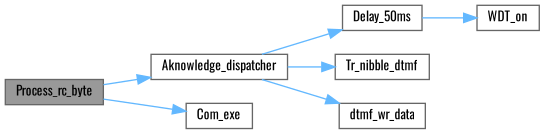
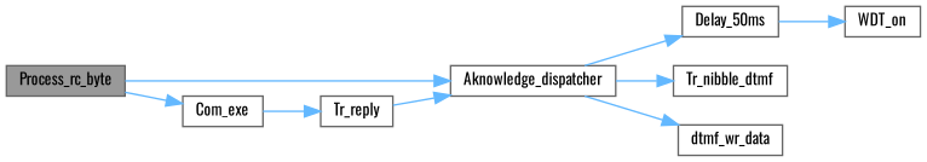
  digraph {
    fontname=Oswald
    rankdir=LR
    node [color=grey40 fillcolor=white fontname=Oswald fontsize=10 shape=box style=filled]
    edge [color=steelblue1 fontname=Oswald fontsize=10 labelfontname=Helvetica labelfontsize=10 style=solid]
    n1 [color=gray40 fillcolor=grey60 fontcolor=black height=0.2 label=Process_rc_byte width=0.4]
    n2 [height=0.2 label=Aknowledge_dispatcher width=0.4]
    n3 [height=0.2 label=Com_exe width=0.4]
    n4 [height=0.2 label=Delay_50ms width=0.4]
    n5 [height=0.2 label=Tr_nibble_dtmf width=0.4]
    n6 [height=0.2 label=dtmf_wr_data width=0.4]
+   n7 [height=0.2 label=Tr_reply width=0.4]
    n8 [height=0.2 label=WDT_on width=0.4]
    n1 -> n2
    n1 -> n3
    n2 -> n4
    n2 -> n5
    n2 -> n6
+   n3 -> n7
    n4 -> n8
+   n7 -> n2
  }
